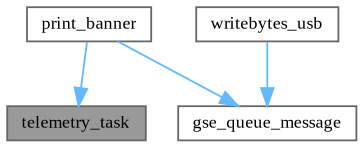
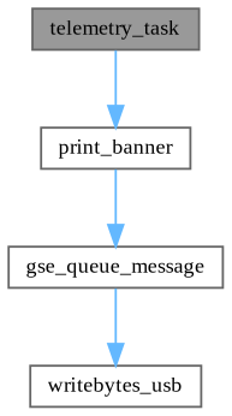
  digraph {
    fontname="Liberation Serif"
    rankdir=TB
    node [color=grey40 fillcolor=white fontname="Liberation Serif" fontsize=10 shape=box style=filled]
    edge [color=steelblue1 fontname="Liberation Serif" fontsize=10 labelfontname=Helvetica labelfontsize=10 style=solid]
    n1 [color=gray40 fillcolor=grey60 fontcolor=black height=0.2 label=telemetry_task width=0.4]
    n2 [height=0.2 label=print_banner width=0.4]
    n3 [height=0.2 label=gse_queue_message width=0.4]
    n4 [height=0.2 label=writebytes_usb width=0.4]
-   n2 -> n1
+   n1 -> n2
    n2 -> n3
-   n4 -> n3
+   n3 -> n4
  }
